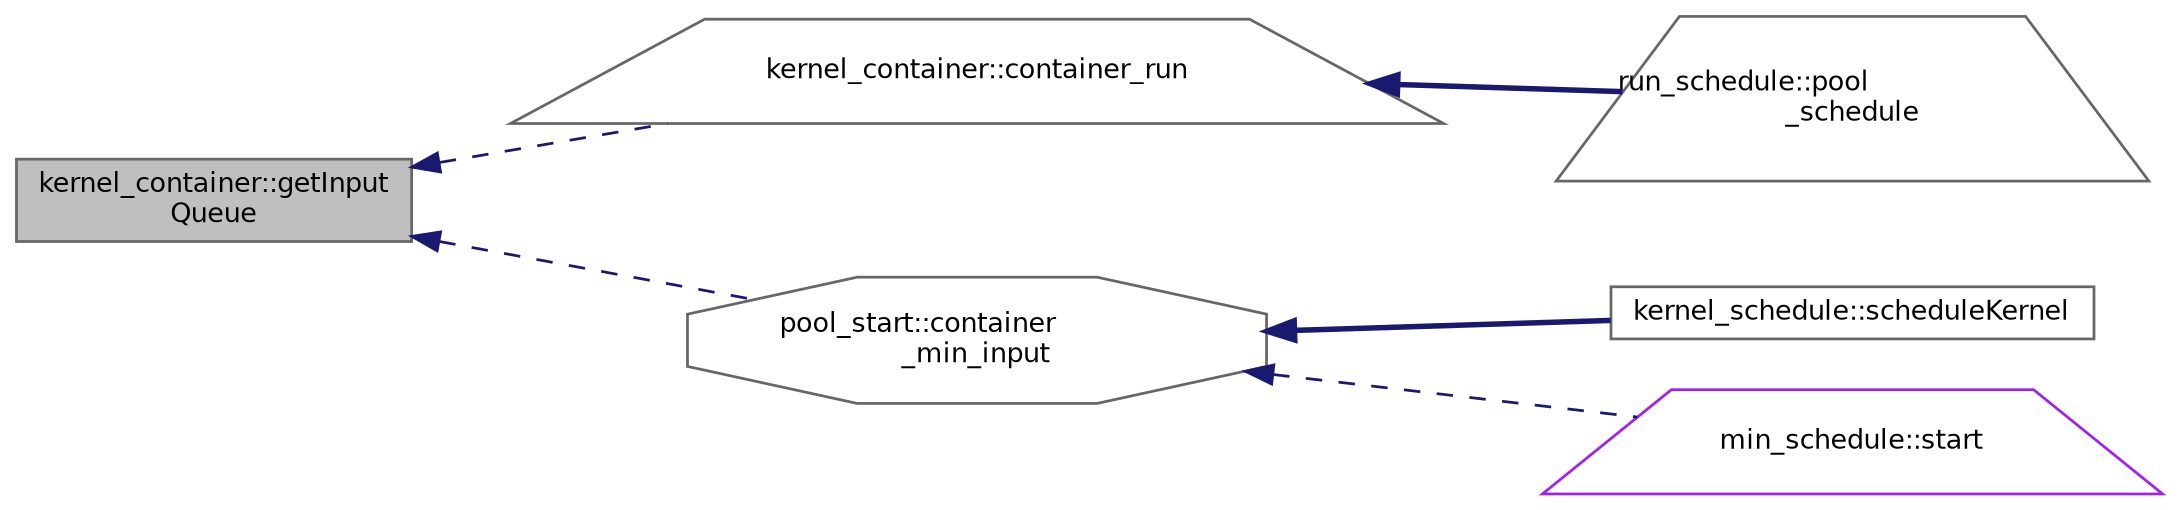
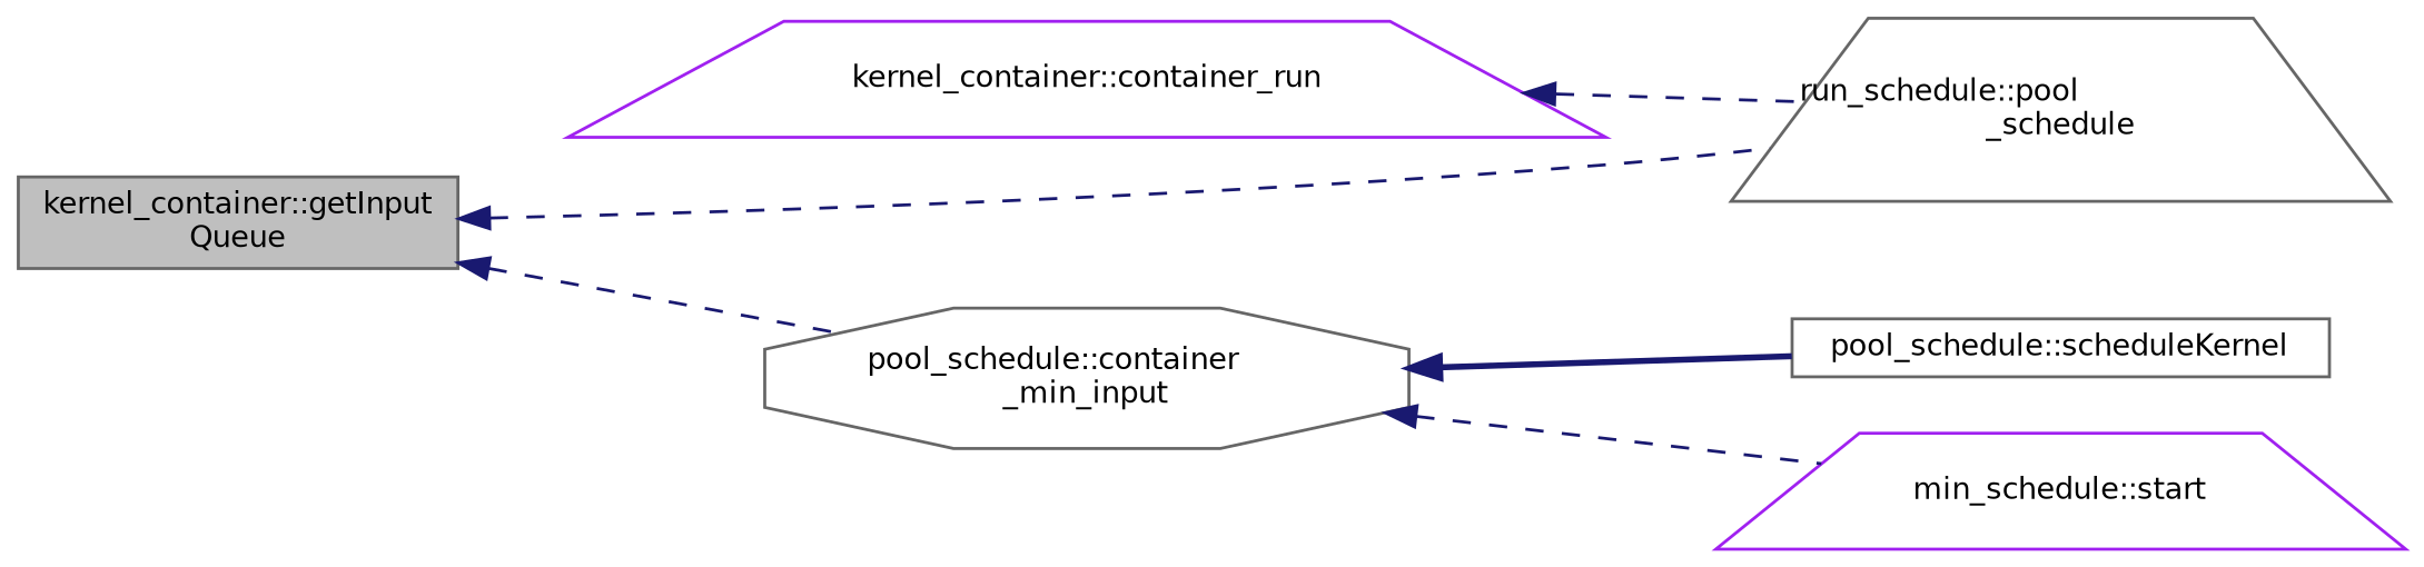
  digraph {
    rankdir=LR
    node [color=gray40 fontname=Helvetica fontsize=10 shape=trapezium]
    edge [color=midnightblue dir=back fontname=Helvetica fontsize=10 labelfontname=Helvetica labelfontsize=10 style=dashed]
    n1 [fillcolor=grey75 fontcolor=black height=0.2 label="kernel_container::getInput\lQueue" shape=box style=filled width=0.4]
-   n2 [height=0.2 label="kernel_container::container_run" width=0.4]
-   n3 [height=0.2 label="pool_start::container\l_min_input" shape=octagon width=0.4]
+   n2 [color=purple height=0.2 label="kernel_container::container_run" width=0.4]
+   n3 [height=0.2 label="pool_schedule::container\l_min_input" shape=octagon width=0.4]
    n4 [height=0.2 label="run_schedule::pool\l_schedule" width=0.4]
-   n5 [height=0.2 label="kernel_schedule::scheduleKernel" shape=box width=0.4]
+   n5 [height=0.2 label="pool_schedule::scheduleKernel" shape=box width=0.4]
    n6 [color=purple height=0.2 label="min_schedule::start" width=0.4]
-   n1 -> n2
+   n1 -> n4
    n1 -> n3
-   n2 -> n4 [style=bold]
+   n2 -> n4
    n3 -> n5 [style=bold]
    n3 -> n6
  }
